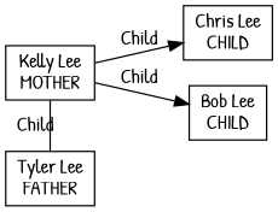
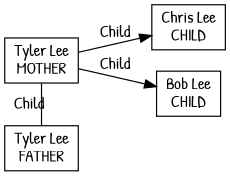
  digraph {
    fontname="Patrick Hand"
    rankdir=LR
    node [fontname="Patrick Hand" shape=box]
    edge [fontname="Patrick Hand"]
-   n1 [label="Kelly Lee\nMOTHER"]
+   n1 [label="Tyler Lee\nMOTHER"]
    n2 [label="Tyler Lee\nFATHER"]
    n3 [label="Chris Lee\nCHILD"]
    n4 [label="Bob Lee\nCHILD"]
    subgraph sub_1 {
      rank=same
      n1
      n2
    }
    n1 -> n2 [arrowhead=none label=Child]
    n1 -> n3 [label=Child]
    n1 -> n4 [label=Child]
  }
